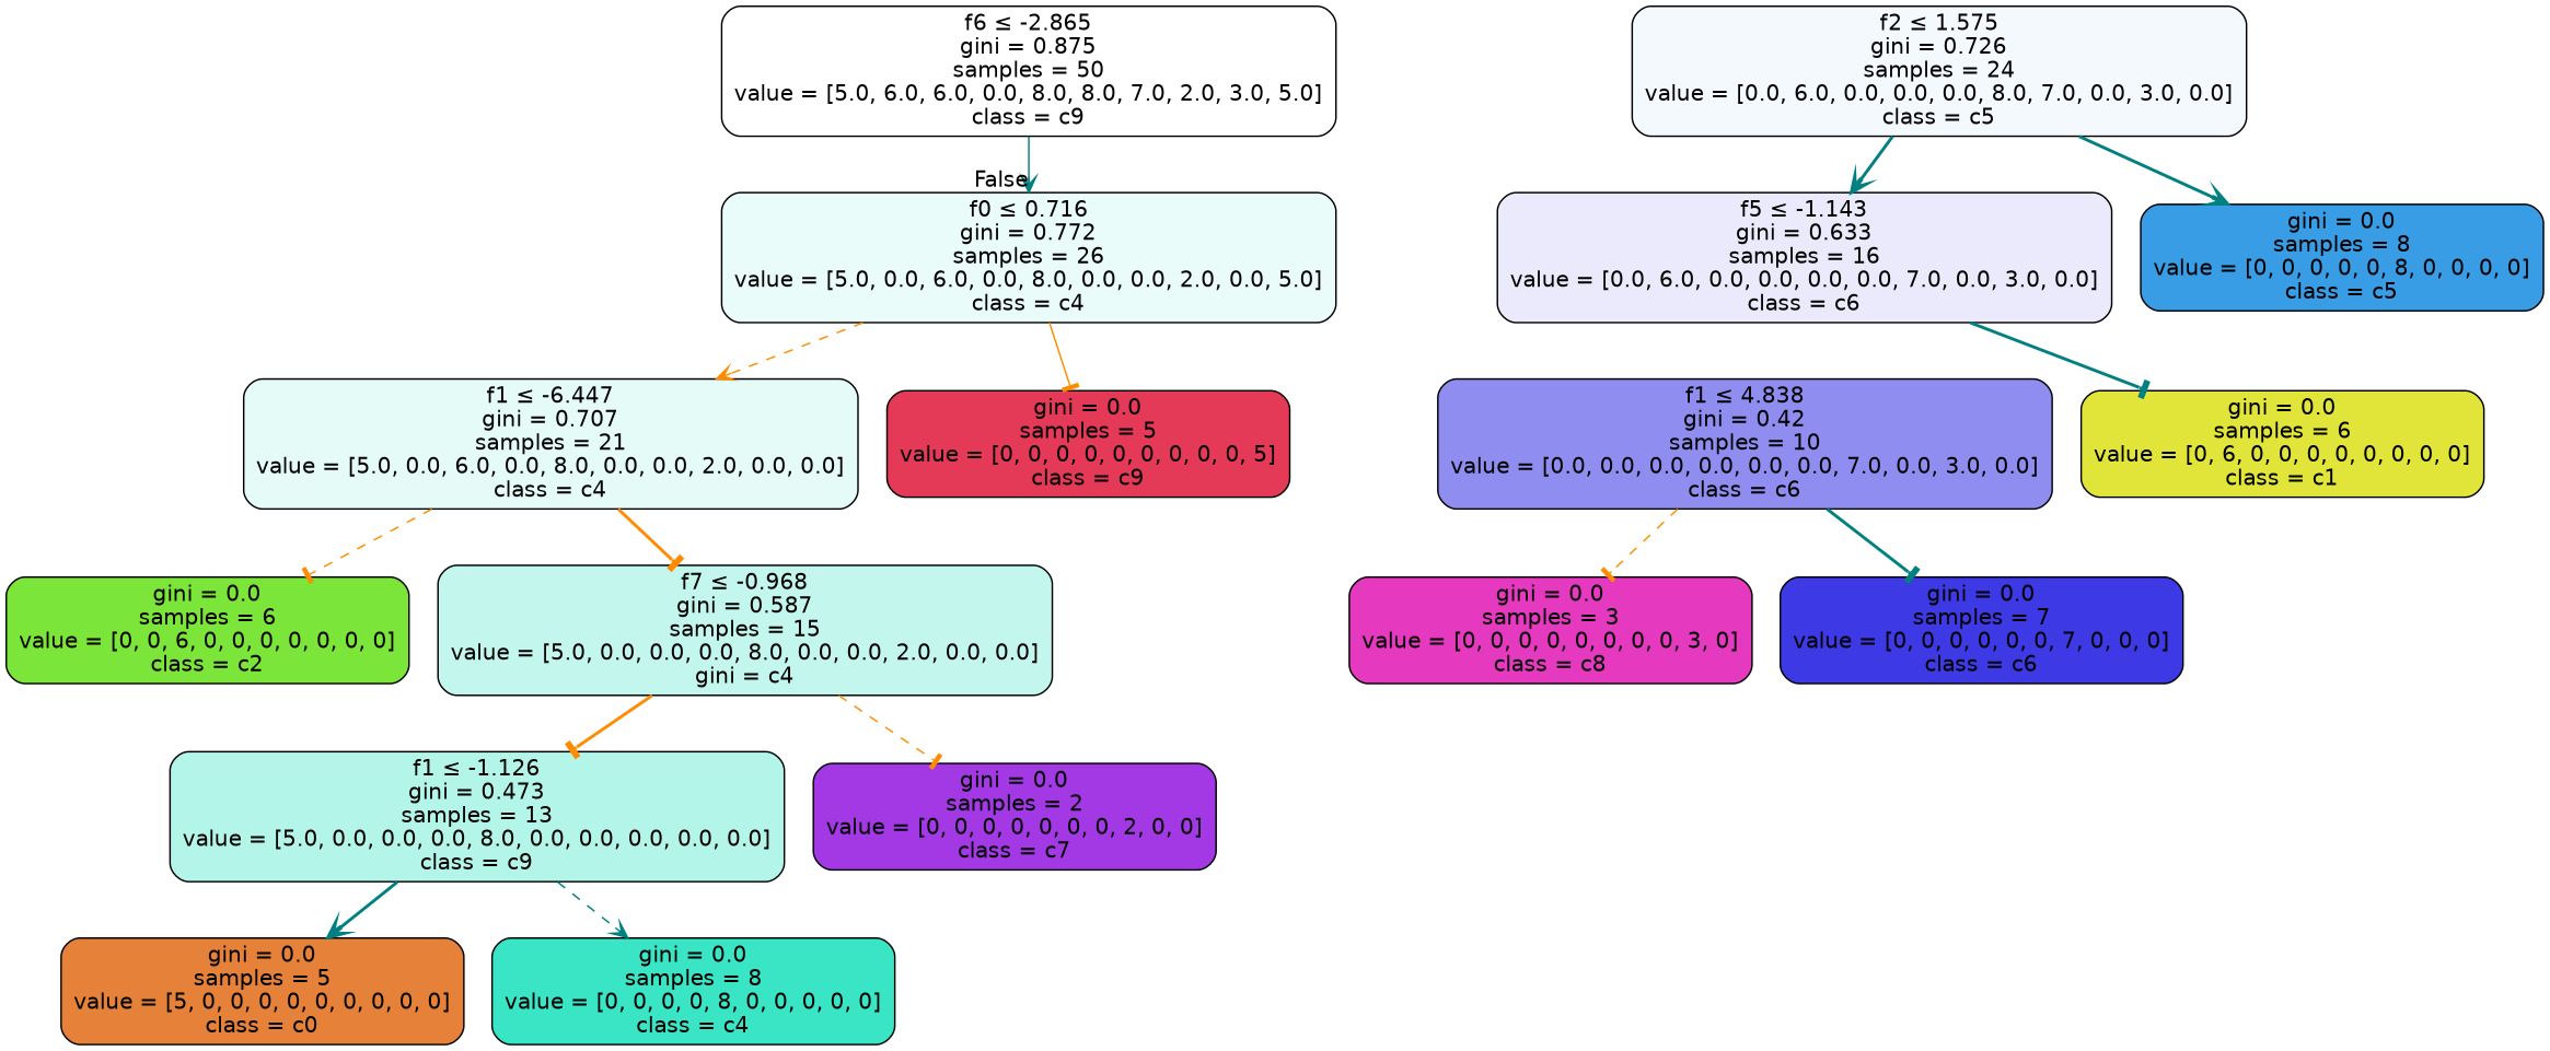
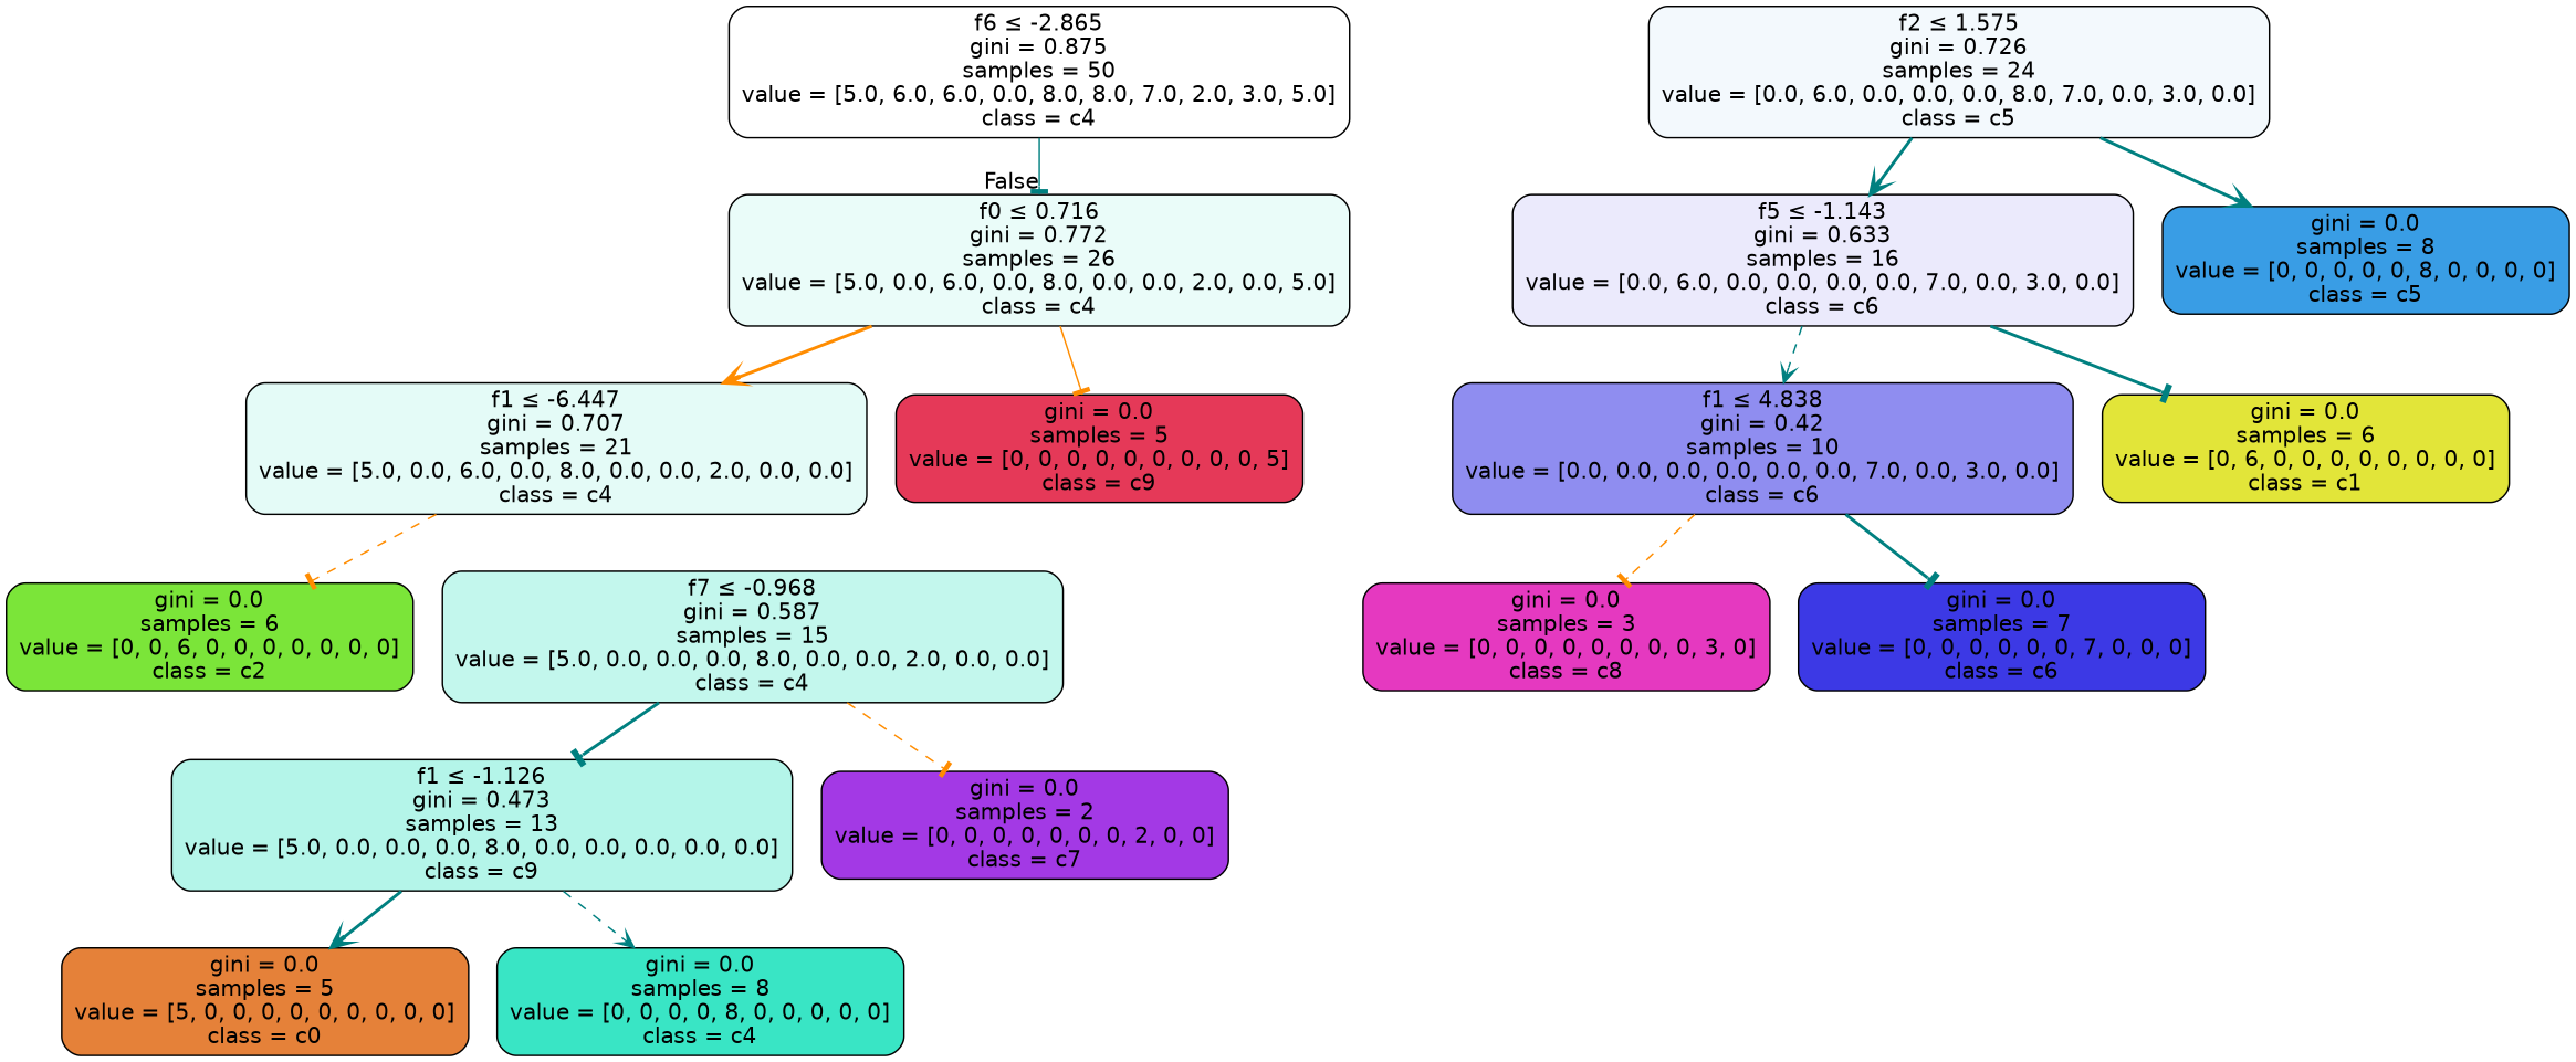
  digraph {
    node [color=black fontname=helvetica shape=box style="filled, rounded"]
    edge [arrowhead=tee color=teal fontname=helvetica style=bold]
-   n1 [fillcolor="#39e5c500" label=<f6 &le; -2.865<br/>gini = 0.875<br/>samples = 50<br/>value = [5.0, 6.0, 6.0, 0.0, 8.0, 8.0, 7.0, 2.0, 3.0, 5.0]<br/>class = c9>]
+   n1 [fillcolor="#39e5c500" label=<f6 &le; -2.865<br/>gini = 0.875<br/>samples = 50<br/>value = [5.0, 6.0, 6.0, 0.0, 8.0, 8.0, 7.0, 2.0, 3.0, 5.0]<br/>class = c4>]
    n2 [fillcolor="#39e5c51a" label=<f0 &le; 0.716<br/>gini = 0.772<br/>samples = 26<br/>value = [5.0, 0.0, 6.0, 0.0, 8.0, 0.0, 0.0, 2.0, 0.0, 5.0]<br/>class = c4>]
    n3 [fillcolor="#399de50f" label=<f2 &le; 1.575<br/>gini = 0.726<br/>samples = 24<br/>value = [0.0, 6.0, 0.0, 0.0, 0.0, 8.0, 7.0, 0.0, 3.0, 0.0]<br/>class = c5>]
    n4 [fillcolor="#3c39e51a" label=<f5 &le; -1.143<br/>gini = 0.633<br/>samples = 16<br/>value = [0.0, 6.0, 0.0, 0.0, 0.0, 0.0, 7.0, 0.0, 3.0, 0.0]<br/>class = c6>]
    n5 [fillcolor="#399de5ff" label=<gini = 0.0<br/>samples = 8<br/>value = [0, 0, 0, 0, 0, 8, 0, 0, 0, 0]<br/>class = c5>]
    n6 [fillcolor="#39e5c522" label=<f1 &le; -6.447<br/>gini = 0.707<br/>samples = 21<br/>value = [5.0, 0.0, 6.0, 0.0, 8.0, 0.0, 0.0, 2.0, 0.0, 0.0]<br/>class = c4>]
    n7 [fillcolor="#e53958ff" label=<gini = 0.0<br/>samples = 5<br/>value = [0, 0, 0, 0, 0, 0, 0, 0, 0, 5]<br/>class = c9>]
    n8 [fillcolor="#3c39e592" label=<f1 &le; 4.838<br/>gini = 0.42<br/>samples = 10<br/>value = [0.0, 0.0, 0.0, 0.0, 0.0, 0.0, 7.0, 0.0, 3.0, 0.0]<br/>class = c6>]
    n9 [fillcolor="#e2e539ff" label=<gini = 0.0<br/>samples = 6<br/>value = [0, 6, 0, 0, 0, 0, 0, 0, 0, 0]<br/>class = c1>]
    n10 [fillcolor="#e539c0ff" label=<gini = 0.0<br/>samples = 3<br/>value = [0, 0, 0, 0, 0, 0, 0, 0, 3, 0]<br/>class = c8>]
    n11 [fillcolor="#3c39e5ff" label=<gini = 0.0<br/>samples = 7<br/>value = [0, 0, 0, 0, 0, 0, 7, 0, 0, 0]<br/>class = c6>]
    n12 [fillcolor="#7be539ff" label=<gini = 0.0<br/>samples = 6<br/>value = [0, 0, 6, 0, 0, 0, 0, 0, 0, 0]<br/>class = c2>]
-   n13 [fillcolor="#39e5c54d" label=<f7 &le; -0.968<br/>gini = 0.587<br/>samples = 15<br/>value = [5.0, 0.0, 0.0, 0.0, 8.0, 0.0, 0.0, 2.0, 0.0, 0.0]<br/>gini = c4>]
+   n13 [fillcolor="#39e5c54d" label=<f7 &le; -0.968<br/>gini = 0.587<br/>samples = 15<br/>value = [5.0, 0.0, 0.0, 0.0, 8.0, 0.0, 0.0, 2.0, 0.0, 0.0]<br/>class = c4>]
    n14 [fillcolor="#39e5c560" label=<f1 &le; -1.126<br/>gini = 0.473<br/>samples = 13<br/>value = [5.0, 0.0, 0.0, 0.0, 8.0, 0.0, 0.0, 0.0, 0.0, 0.0]<br/>class = c9>]
    n15 [fillcolor="#a339e5ff" label=<gini = 0.0<br/>samples = 2<br/>value = [0, 0, 0, 0, 0, 0, 0, 2, 0, 0]<br/>class = c7>]
    n16 [fillcolor="#e58139ff" label=<gini = 0.0<br/>samples = 5<br/>value = [5, 0, 0, 0, 0, 0, 0, 0, 0, 0]<br/>class = c0>]
    n17 [fillcolor="#39e5c5ff" label=<gini = 0.0<br/>samples = 8<br/>value = [0, 0, 0, 0, 8, 0, 0, 0, 0, 0]<br/>class = c4>]
-   n1 -> n2 [arrowhead=vee headlabel=False labelangle=-45 labeldistance=2.5 style=solid]
-   n2 -> n6 [arrowhead=vee color=darkorange style=dashed]
+   n1 -> n2 [headlabel=False labelangle=-45 labeldistance=2.5 style=solid]
+   n2 -> n6 [arrowhead=vee color=darkorange]
    n2 -> n7 [color=darkorange style=solid]
    n3 -> n4 [arrowhead=vee]
    n3 -> n5 [arrowhead=vee]
+   n4 -> n8 [arrowhead=vee style=dashed]
    n4 -> n9
    n6 -> n12 [color=darkorange style=dashed]
-   n6 -> n13 [color=darkorange]
    n8 -> n10 [color=darkorange style=dashed]
    n8 -> n11
-   n13 -> n14 [color=darkorange]
+   n13 -> n14
    n13 -> n15 [color=darkorange style=dashed]
    n14 -> n16 [arrowhead=vee]
    n14 -> n17 [arrowhead=vee style=dashed]
  }
